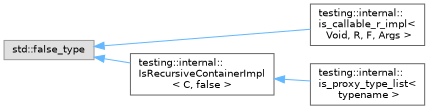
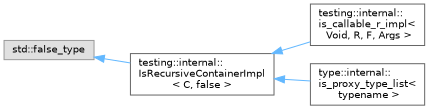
  digraph {
    rankdir=LR
    node [color=grey40 fillcolor=white fontname=Helvetica fontsize=10 shape=box style=filled]
    edge [color=steelblue1 dir=back fontname=Helvetica fontsize=10 labelfontname=Helvetica labelfontsize=10 style=solid]
    n1 [color=grey60 fillcolor="#E0E0E0" height=0.2 label="std::false_type" width=0.4]
    n2 [height=0.2 label="testing::internal::\lIsRecursiveContainerImpl\l\< C, false \>" width=0.4]
    n3 [height=0.2 label="testing::internal::\lis_callable_r_impl\<\l Void, R, F, Args \>" width=0.4]
-   n4 [height=0.2 label="testing::internal::\lis_proxy_type_list\<\l typename \>" width=0.4]
+   n4 [height=0.2 label="type::internal::\lis_proxy_type_list\<\l typename \>" width=0.4]
    n1 -> n2
-   n1 -> n3
+   n2 -> n3
    n2 -> n4
  }
